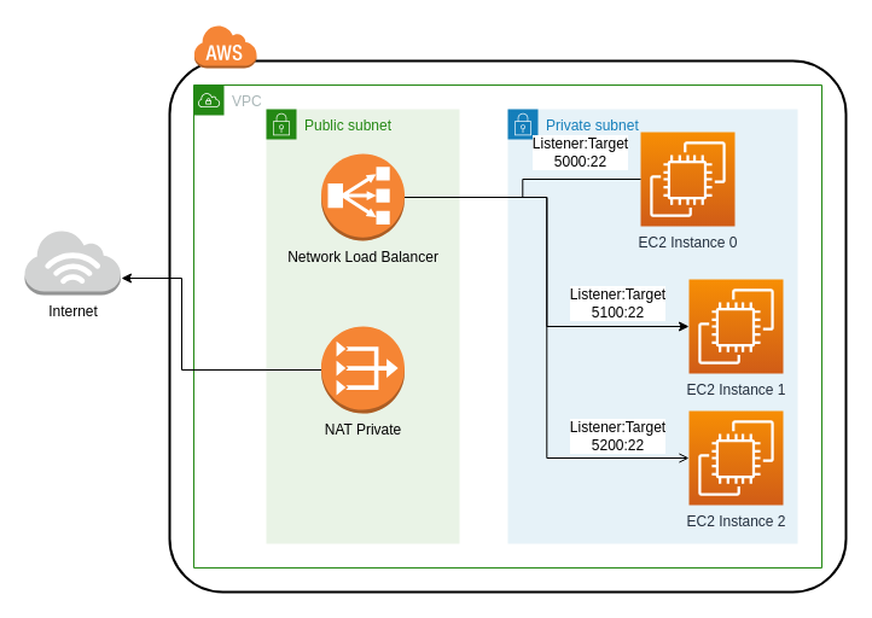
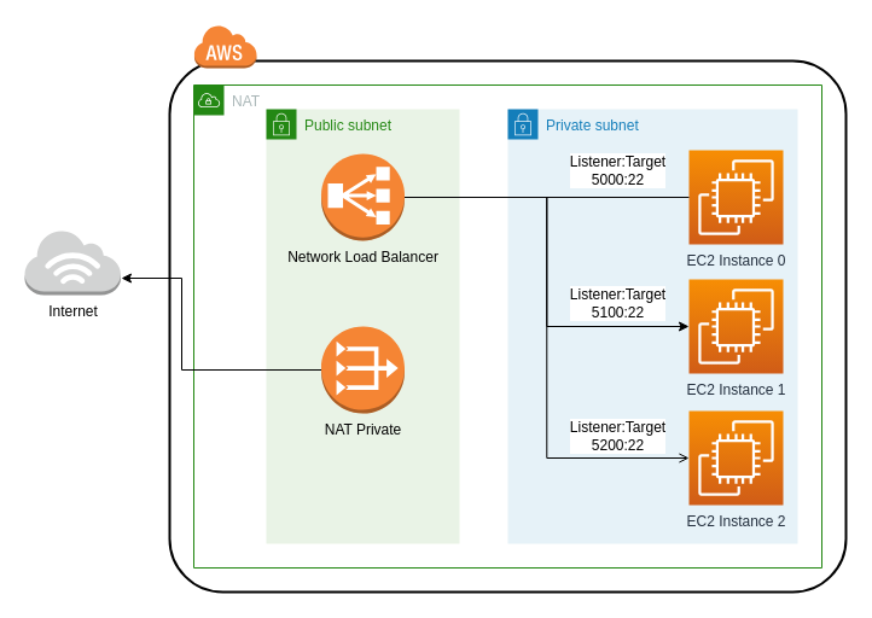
  <mxCell id="0" />
  <mxCell id="1" parent="0" />
  <mxCell id="2" value="Internet" style="outlineConnect=0;dashed=0;verticalLabelPosition=bottom;verticalAlign=top;align=center;html=1;shape=mxgraph.aws3.internet_3;fillColor=#D2D3D3;gradientColor=none;" vertex="1" parent="1"><mxGeometry x="20" y="190" width="79.5" height="54" as="geometry" /></mxCell>
  <mxCell id="3" value="" style="rounded=1;arcSize=10;dashed=0;fillColor=none;gradientColor=none;strokeWidth=2;" vertex="1" parent="1"><mxGeometry x="140" y="50" width="560" height="440" as="geometry" /></mxCell>
  <mxCell id="4" value="" style="dashed=0;html=1;shape=mxgraph.aws3.cloud;fillColor=#F58536;gradientColor=none;dashed=0;" vertex="1" parent="1"><mxGeometry x="160" y="20" width="52" height="36" as="geometry" /></mxCell>
- <mxCell id="5" value="VPC" style="points=[[0,0],[0.25,0],[0.5,0],[0.75,0],[1,0],[1,0.25],[1,0.5],[1,0.75],[1,1],[0.75,1],[0.5,1],[0.25,1],[0,1],[0,0.75],[0,0.5],[0,0.25]];outlineConnect=0;gradientColor=none;html=1;whiteSpace=wrap;fontSize=12;fontStyle=0;container=1;pointerEvents=0;collapsible=0;recursiveResize=0;shape=mxgraph.aws4.group;grIcon=mxgraph.aws4.group_vpc;strokeColor=#248814;fillColor=none;verticalAlign=top;align=left;spacingLeft=30;fontColor=#AAB7B8;dashed=0;" vertex="1" parent="1"><mxGeometry x="160" y="70" width="520" height="400" as="geometry" /></mxCell>
+ <mxCell id="5" value="NAT" style="points=[[0,0],[0.25,0],[0.5,0],[0.75,0],[1,0],[1,0.25],[1,0.5],[1,0.75],[1,1],[0.75,1],[0.5,1],[0.25,1],[0,1],[0,0.75],[0,0.5],[0,0.25]];outlineConnect=0;gradientColor=none;html=1;whiteSpace=wrap;fontSize=12;fontStyle=0;container=1;pointerEvents=0;collapsible=0;recursiveResize=0;shape=mxgraph.aws4.group;grIcon=mxgraph.aws4.group_vpc;strokeColor=#248814;fillColor=none;verticalAlign=top;align=left;spacingLeft=30;fontColor=#AAB7B8;dashed=0;" vertex="1" parent="1"><mxGeometry x="160" y="70" width="520" height="400" as="geometry" /></mxCell>
  <mxCell id="6" value="Public subnet" style="points=[[0,0],[0.25,0],[0.5,0],[0.75,0],[1,0],[1,0.25],[1,0.5],[1,0.75],[1,1],[0.75,1],[0.5,1],[0.25,1],[0,1],[0,0.75],[0,0.5],[0,0.25]];outlineConnect=0;gradientColor=none;html=1;whiteSpace=wrap;fontSize=12;fontStyle=0;container=1;pointerEvents=0;collapsible=0;recursiveResize=0;shape=mxgraph.aws4.group;grIcon=mxgraph.aws4.group_security_group;grStroke=0;strokeColor=#248814;fillColor=#E9F3E6;verticalAlign=top;align=left;spacingLeft=30;fontColor=#248814;dashed=0;" vertex="1" parent="1"><mxGeometry x="220" y="90" width="160" height="360" as="geometry" /></mxCell>
  <mxCell id="7" value="Network Load Balancer" style="outlineConnect=0;dashed=0;verticalLabelPosition=bottom;verticalAlign=top;align=center;html=1;shape=mxgraph.aws3.classic_load_balancer;fillColor=#F58534;gradientColor=none;" vertex="1" parent="6"><mxGeometry x="45.5" y="37" width="69" height="72" as="geometry" /></mxCell>
  <mxCell id="8" value="NAT Private" style="outlineConnect=0;dashed=0;verticalLabelPosition=bottom;verticalAlign=top;align=center;html=1;shape=mxgraph.aws3.vpc_nat_gateway;fillColor=#F58534;gradientColor=none;" vertex="1" parent="6"><mxGeometry x="45.5" y="180" width="69" height="72" as="geometry" /></mxCell>
  <mxCell id="9" value="Private subnet" style="points=[[0,0],[0.25,0],[0.5,0],[0.75,0],[1,0],[1,0.25],[1,0.5],[1,0.75],[1,1],[0.75,1],[0.5,1],[0.25,1],[0,1],[0,0.75],[0,0.5],[0,0.25]];outlineConnect=0;gradientColor=none;html=1;whiteSpace=wrap;fontSize=12;fontStyle=0;container=1;pointerEvents=0;collapsible=0;recursiveResize=0;shape=mxgraph.aws4.group;grIcon=mxgraph.aws4.group_security_group;grStroke=0;strokeColor=#147EBA;fillColor=#E6F2F8;verticalAlign=top;align=left;spacingLeft=30;fontColor=#147EBA;dashed=0;" vertex="1" parent="1"><mxGeometry x="420" y="90" width="240" height="360" as="geometry" /></mxCell>
- <mxCell id="10" value="EC2 Instance 0" style="sketch=0;points=[[0,0,0],[0.25,0,0],[0.5,0,0],[0.75,0,0],[1,0,0],[0,1,0],[0.25,1,0],[0.5,1,0],[0.75,1,0],[1,1,0],[0,0.25,0],[0,0.5,0],[0,0.75,0],[1,0.25,0],[1,0.5,0],[1,0.75,0]];outlineConnect=0;fontColor=#232F3E;gradientColor=#F78E04;gradientDirection=north;fillColor=#D05C17;strokeColor=#ffffff;dashed=0;verticalLabelPosition=bottom;verticalAlign=top;align=center;html=1;fontSize=12;fontStyle=0;aspect=fixed;shape=mxgraph.aws4.resourceIcon;resIcon=mxgraph.aws4.ec2;" vertex="1" parent="9"><mxGeometry x="110" y="19" width="78" height="78" as="geometry" /></mxCell>
+ <mxCell id="10" value="EC2 Instance 0" style="sketch=0;points=[[0,0,0],[0.25,0,0],[0.5,0,0],[0.75,0,0],[1,0,0],[0,1,0],[0.25,1,0],[0.5,1,0],[0.75,1,0],[1,1,0],[0,0.25,0],[0,0.5,0],[0,0.75,0],[1,0.25,0],[1,0.5,0],[1,0.75,0]];outlineConnect=0;fontColor=#232F3E;gradientColor=#F78E04;gradientDirection=north;fillColor=#D05C17;strokeColor=#ffffff;dashed=0;verticalLabelPosition=bottom;verticalAlign=top;align=center;html=1;fontSize=12;fontStyle=0;aspect=fixed;shape=mxgraph.aws4.resourceIcon;resIcon=mxgraph.aws4.ec2;" vertex="1" parent="9"><mxGeometry x="150" y="34" width="78" height="78" as="geometry" /></mxCell>
  <mxCell id="11" value="EC2 Instance 1" style="sketch=0;points=[[0,0,0],[0.25,0,0],[0.5,0,0],[0.75,0,0],[1,0,0],[0,1,0],[0.25,1,0],[0.5,1,0],[0.75,1,0],[1,1,0],[0,0.25,0],[0,0.5,0],[0,0.75,0],[1,0.25,0],[1,0.5,0],[1,0.75,0]];outlineConnect=0;fontColor=#232F3E;gradientColor=#F78E04;gradientDirection=north;fillColor=#D05C17;strokeColor=#ffffff;dashed=0;verticalLabelPosition=bottom;verticalAlign=top;align=center;html=1;fontSize=12;fontStyle=0;aspect=fixed;shape=mxgraph.aws4.resourceIcon;resIcon=mxgraph.aws4.ec2;" vertex="1" parent="9"><mxGeometry x="150" y="141" width="78" height="78" as="geometry" /></mxCell>
  <mxCell id="12" value="&lt;font style=&quot;font-size: 12px&quot;&gt;Listener:Target&lt;br&gt;5200:22&lt;/font&gt;" style="edgeLabel;html=1;align=center;verticalAlign=middle;resizable=0;points=[];" vertex="1" connectable="0" parent="9"><mxGeometry x="90" y="270" as="geometry" /></mxCell>
  <mxCell id="13" style="edgeStyle=orthogonalEdgeStyle;rounded=0;orthogonalLoop=1;jettySize=auto;html=1;exitX=1;exitY=0.5;exitDx=0;exitDy=0;exitPerimeter=0;entryX=0;entryY=0.5;entryDx=0;entryDy=0;entryPerimeter=0;endArrow=none;" edge="1" parent="1" source="7" target="10"><mxGeometry relative="1" as="geometry" /></mxCell>
  <mxCell id="14" value="&lt;font style=&quot;font-size: 12px&quot;&gt;Listener:Target&lt;br&gt;5000:22&lt;/font&gt;" style="edgeLabel;html=1;align=center;verticalAlign=middle;resizable=0;points=[];" vertex="1" connectable="0" parent="13"><mxGeometry x="0.291" y="2" relative="1" as="geometry"><mxPoint x="24" y="-21" as="offset" /></mxGeometry></mxCell>
  <mxCell id="15" value="EC2 Instance 2" style="sketch=0;points=[[0,0,0],[0.25,0,0],[0.5,0,0],[0.75,0,0],[1,0,0],[0,1,0],[0.25,1,0],[0.5,1,0],[0.75,1,0],[1,1,0],[0,0.25,0],[0,0.5,0],[0,0.75,0],[1,0.25,0],[1,0.5,0],[1,0.75,0]];outlineConnect=0;fontColor=#232F3E;gradientColor=#F78E04;gradientDirection=north;fillColor=#D05C17;strokeColor=#ffffff;dashed=0;verticalLabelPosition=bottom;verticalAlign=top;align=center;html=1;fontSize=12;fontStyle=0;aspect=fixed;shape=mxgraph.aws4.resourceIcon;resIcon=mxgraph.aws4.ec2;" vertex="1" parent="1"><mxGeometry x="570" y="340" width="78" height="78" as="geometry" /></mxCell>
  <mxCell id="16" value="&lt;font style=&quot;font-size: 12px&quot;&gt;Listener:Target&lt;br&gt;5100:22&lt;/font&gt;" style="edgeLabel;html=1;align=center;verticalAlign=middle;resizable=0;points=[];" vertex="1" connectable="0" parent="1"><mxGeometry x="510" y="250" as="geometry" /></mxCell>
  <mxCell id="17" style="edgeStyle=orthogonalEdgeStyle;rounded=0;orthogonalLoop=1;jettySize=auto;html=1;exitX=0;exitY=0.5;exitDx=0;exitDy=0;exitPerimeter=0;fontSize=12;" edge="1" parent="1" source="8"><mxGeometry relative="1" as="geometry"><mxPoint x="100" y="230" as="targetPoint" /><Array as="points"><mxPoint x="150" y="306" /><mxPoint x="150" y="230" /></Array></mxGeometry></mxCell>
  <mxCell id="18" style="edgeStyle=orthogonalEdgeStyle;rounded=0;orthogonalLoop=1;jettySize=auto;html=1;exitX=1;exitY=0.5;exitDx=0;exitDy=0;exitPerimeter=0;entryX=0;entryY=0.5;entryDx=0;entryDy=0;entryPerimeter=0;fontSize=12;" edge="1" parent="1" source="7" target="11"><mxGeometry relative="1" as="geometry" /></mxCell>
  <mxCell id="19" style="edgeStyle=orthogonalEdgeStyle;rounded=0;orthogonalLoop=1;jettySize=auto;html=1;exitX=1;exitY=0.5;exitDx=0;exitDy=0;exitPerimeter=0;entryX=0;entryY=0.5;entryDx=0;entryDy=0;entryPerimeter=0;fontSize=12;endArrow=open;" edge="1" parent="1" source="7" target="15"><mxGeometry relative="1" as="geometry" /></mxCell>
